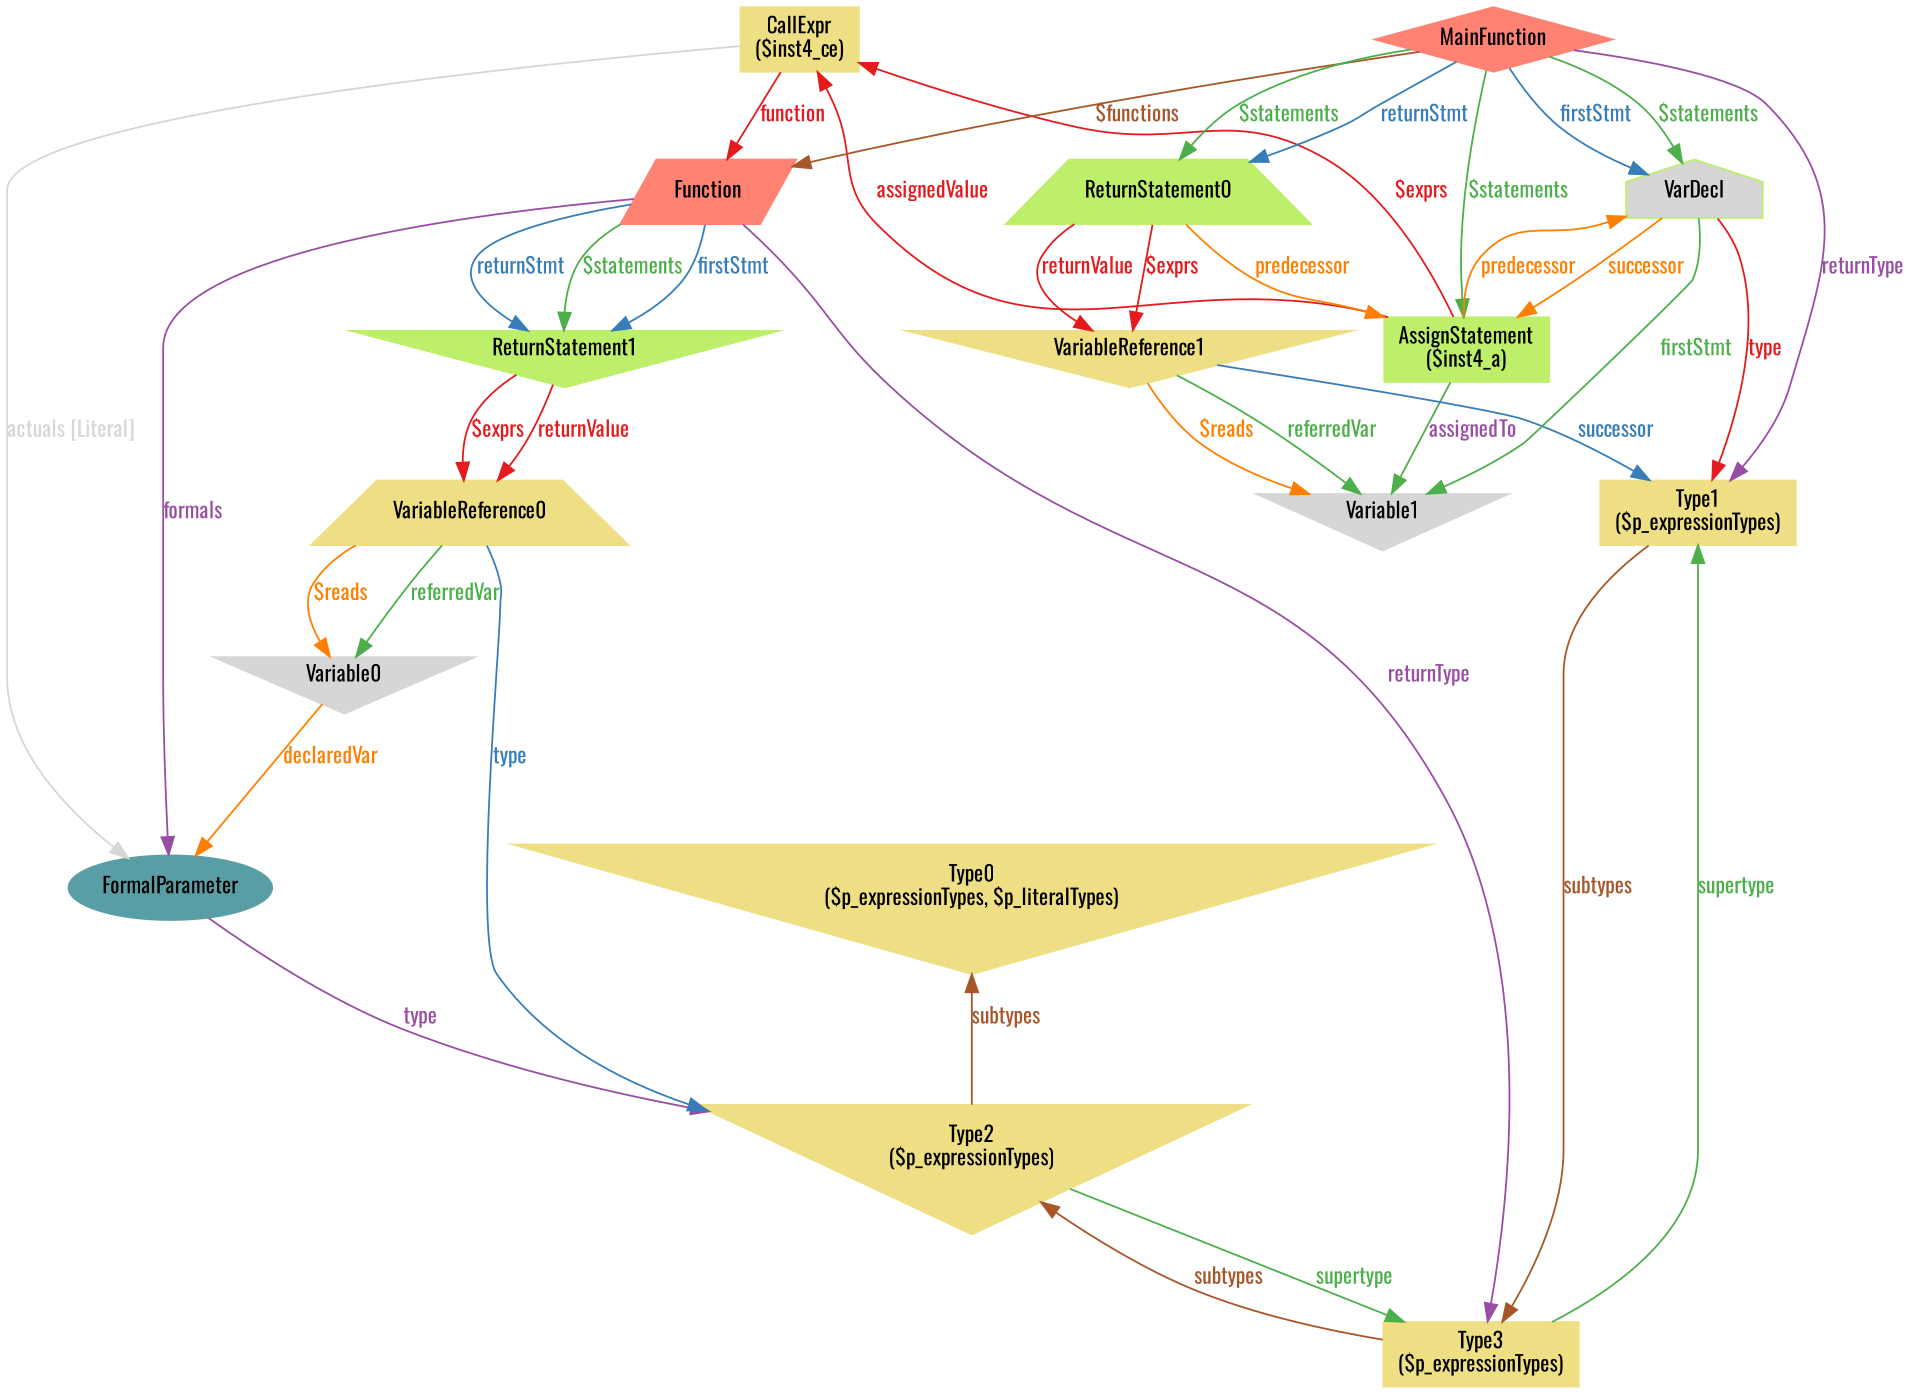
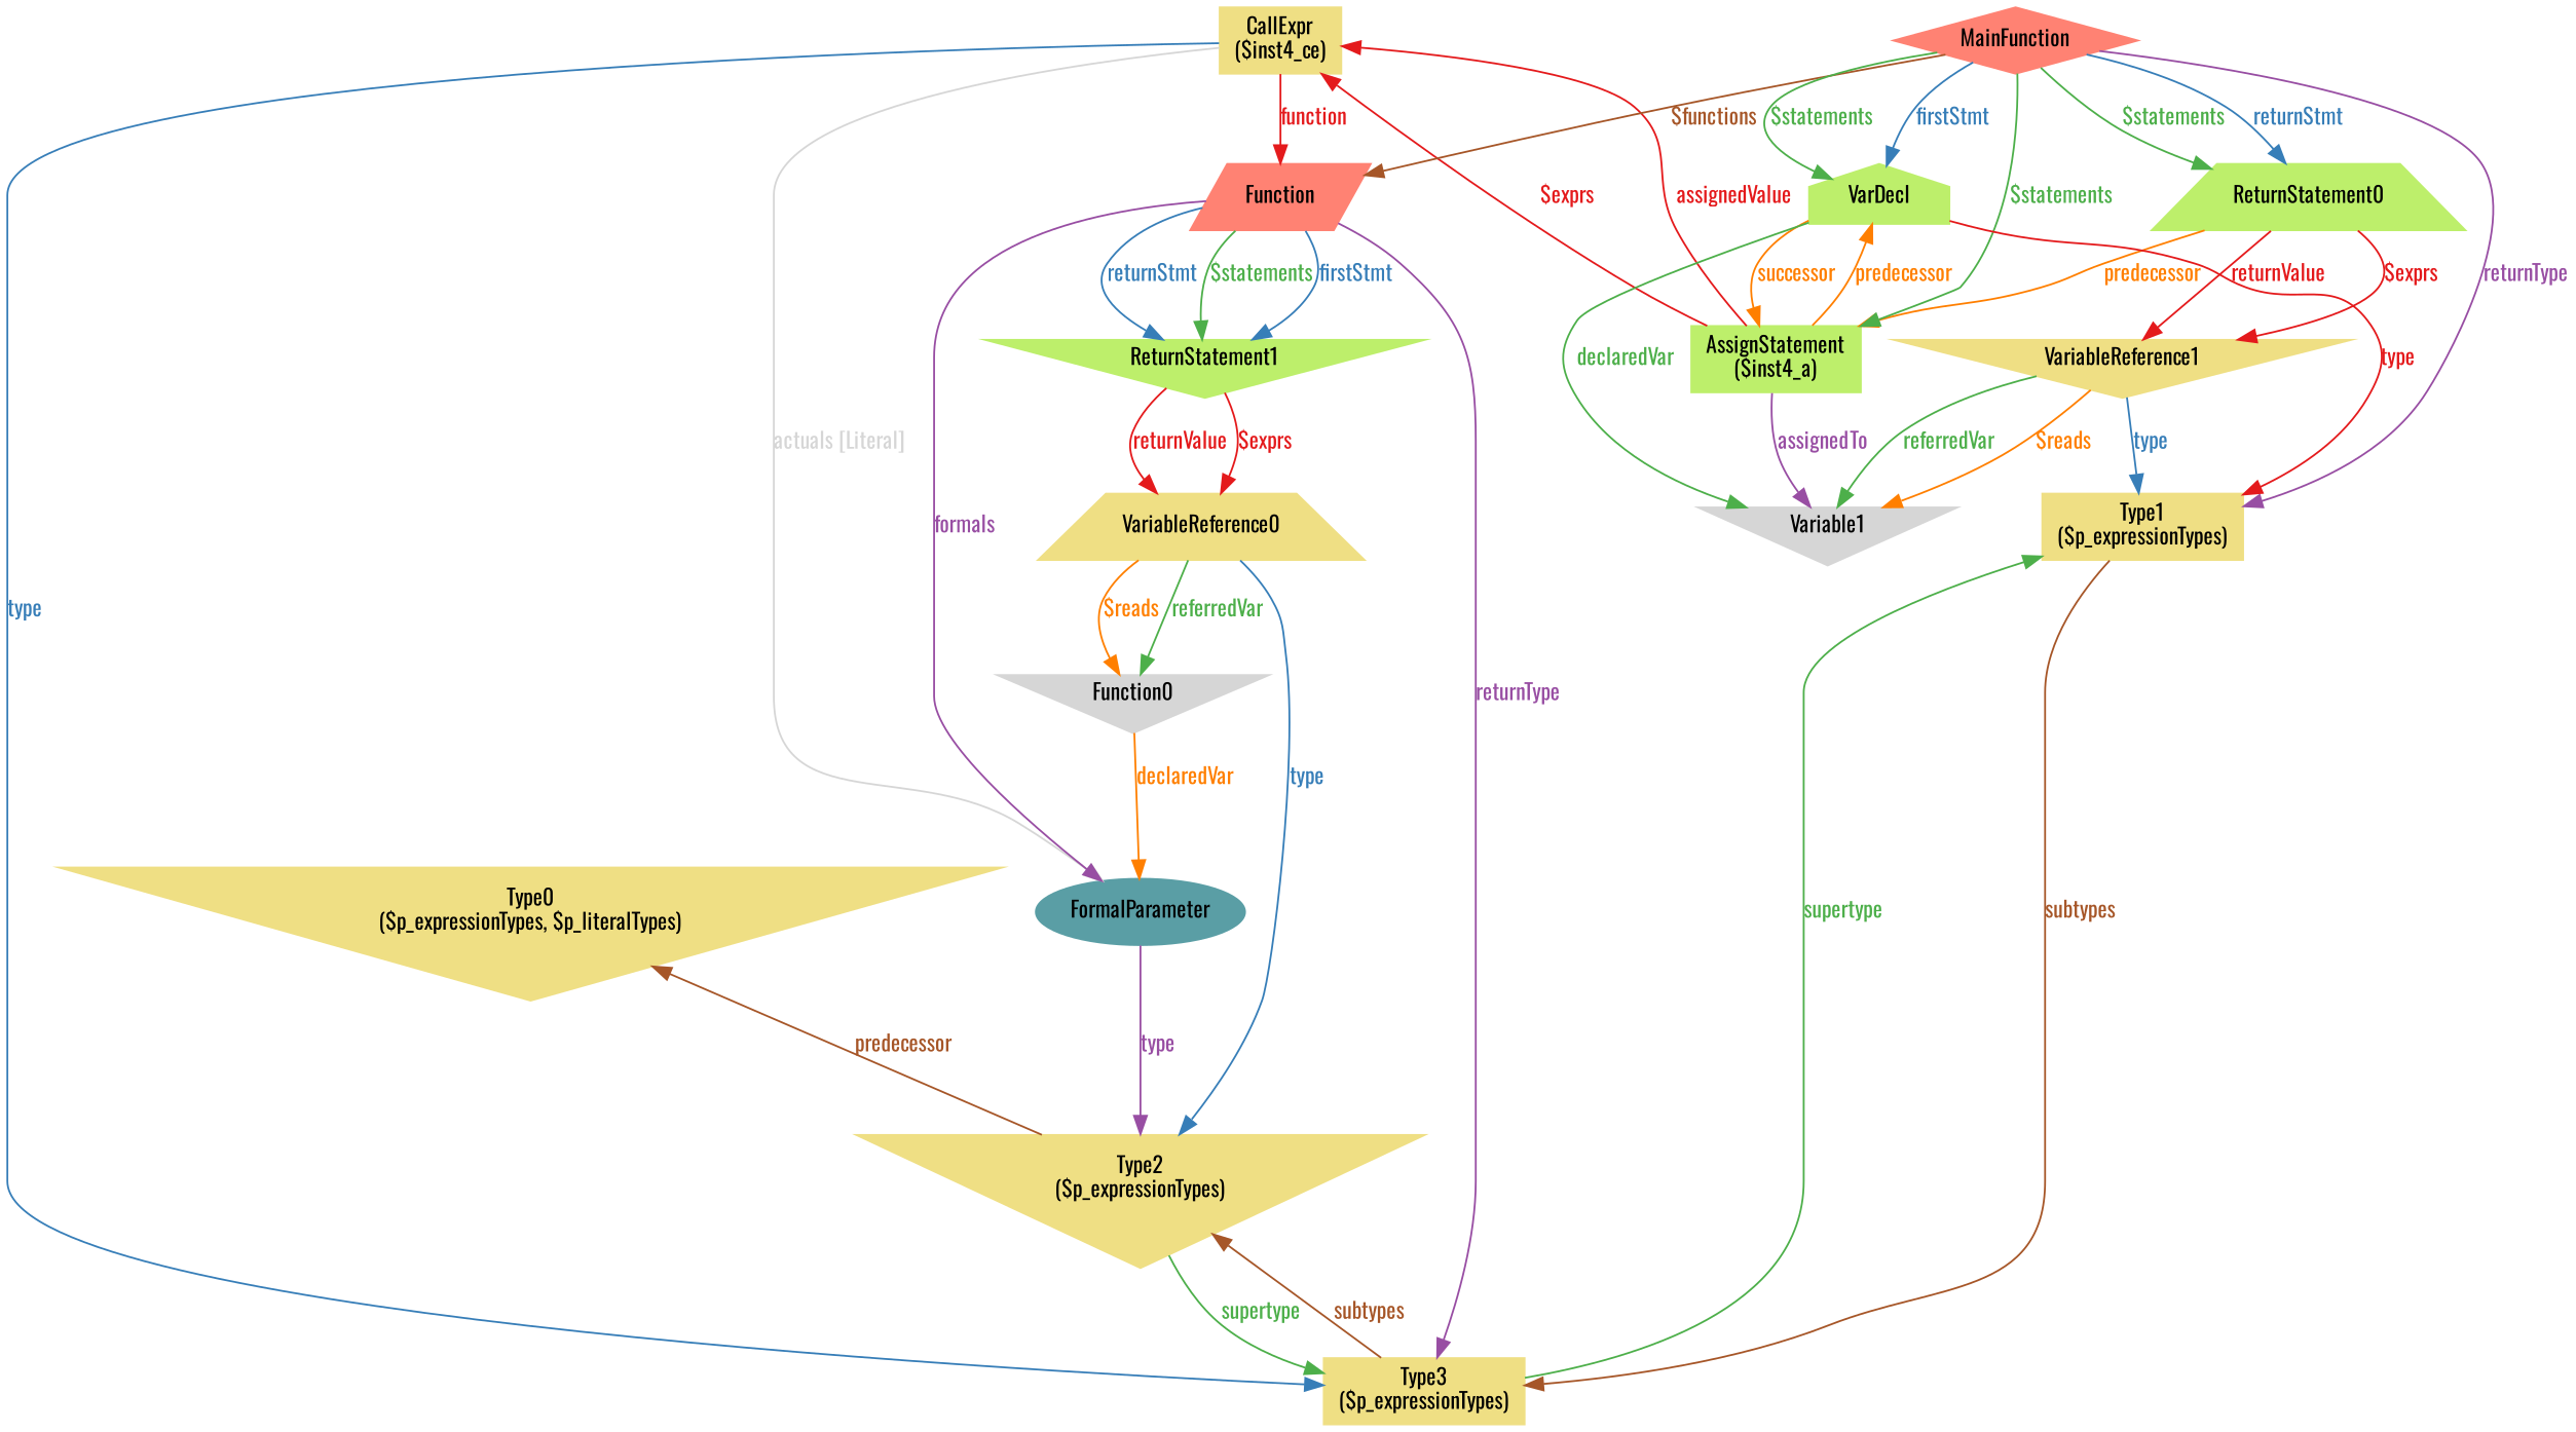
  digraph {
    fontname=Oswald
    fontsize=12
    rankdir=TB
    node [color="#efdf84" fontcolor="#000000" fontname=Oswald fontsize=12 shape=invtriangle style="filled, solid"]
    edge [color="#4daf4a" dir=forward fontcolor="#4daf4a" fontname=Oswald fontsize=12 style=solid uuid="<Function, ReturnStatement1>" weight=1]
    n1 [label="CallExpr\n($inst4_ce)" shape=box uuid=CallExpr]
    n2 [color="#bdef6b" label="AssignStatement\n($inst4_a)" shape=box uuid=AssignStatement]
    n3 [color="#ff8273" label=Function shape=parallelogram uuid=Function]
    n4 [color="#5a9ea5" label=FormalParameter shape=ellipse uuid=FormalParameter]
    n5 [label="Type3\n($p_expressionTypes)" shape=box uuid=Type3]
    n6 [color="#d6d6d6" label=Variable1 uuid=Variable1]
    n7 [color="#bdef6b" label=ReturnStatement1 uuid=ReturnStatement1]
    n8 [label="Type2\n($p_expressionTypes)" uuid=Type2]
    n9 [color="#bdef6b" label=ReturnStatement0 shape=trapezium uuid=ReturnStatement0]
    n10 [label=VariableReference1 uuid=VariableReference1]
    n11 [label="Type1\n($p_expressionTypes)" shape=box uuid=Type1]
    n12 [label=VariableReference0 shape=trapezium uuid=VariableReference0]
-   n13 [color="#d6d6d6" label=Variable0 uuid=Variable0]
+   n13 [color="#d6d6d6" label=Function0 uuid=Variable0]
    n14 [color="#ff8273" label=MainFunction shape=diamond uuid=MainFunction]
-   n15 [color="#bdef6b" label=VarDecl shape=house uuid=VarDecl fillcolor="#d6d6d6"]
+   n15 [color="#bdef6b" label=VarDecl shape=house uuid=VarDecl]
    n16 [label="Type0\n($p_expressionTypes, $p_literalTypes)" uuid=Type0]
    n1 -> n2 [color="#e41a1c" dir=back fontcolor="#e41a1c" label="$exprs" uuid="<AssignStatement, CallExpr>"]
    n1 -> n2 [color="#e41a1c" dir=back fontcolor="#e41a1c" label=assignedValue uuid="<AssignStatement, CallExpr>"]
    n1 -> n3 [color="#e41a1c" fontcolor="#e41a1c" label=function uuid="<CallExpr, Function>"]
    n1 -> n4 [color="#d6d6d6" fontcolor="#d6d6d6" label="actuals [Literal]" uuid="<CallExpr, Literal, FormalParameter>"]
-   n2 -> n6 [fontcolor="#984ea3" label=assignedTo uuid="<AssignStatement, Variable1>"]
+   n1 -> n5 [color="#377eb8" fontcolor="#377eb8" label=type uuid="<CallExpr, Type3>"]
+   n2 -> n6 [color="#984ea3" fontcolor="#984ea3" label=assignedTo uuid="<AssignStatement, Variable1>"]
    n3 -> n4 [color="#984ea3" fontcolor="#984ea3" label=formals uuid="<Function, FormalParameter>"]
    n3 -> n5 [color="#984ea3" fontcolor="#984ea3" label=returnType uuid="<Function, Type3>"]
    n3 -> n7 [label="$statements"]
    n3 -> n7 [color="#377eb8" fontcolor="#377eb8" label=firstStmt]
    n3 -> n7 [color="#377eb8" fontcolor="#377eb8" label=returnStmt]
    n4 -> n8 [color="#984ea3" fontcolor="#984ea3" label=type uuid="<FormalParameter, Type2>"]
    n7 -> n12 [color="#e41a1c" fontcolor="#e41a1c" label="$exprs" uuid="<ReturnStatement1, VariableReference0>"]
    n7 -> n12 [color="#e41a1c" fontcolor="#e41a1c" label=returnValue uuid="<ReturnStatement1, VariableReference0>"]
    n8 -> n5 [color="#a65628" dir=back fontcolor="#a65628" label=subtypes uuid="<Type3, Type2>"]
    n8 -> n5 [label=supertype uuid="<Type2, Type3>"]
    n9 -> n2 [color="#ff7f00" fontcolor="#ff7f00" label=predecessor uuid="<ReturnStatement0, AssignStatement>"]
    n9 -> n10 [color="#e41a1c" fontcolor="#e41a1c" label="$exprs" uuid="<ReturnStatement0, VariableReference1>"]
    n9 -> n10 [color="#e41a1c" fontcolor="#e41a1c" label=returnValue uuid="<ReturnStatement0, VariableReference1>"]
    n10 -> n6 [color="#ff7f00" fontcolor="#ff7f00" label="$reads" uuid="<VariableReference1, Variable1>"]
    n10 -> n6 [label=referredVar uuid="<VariableReference1, Variable1>"]
-   n10 -> n11 [color="#377eb8" fontcolor="#377eb8" label=successor uuid="<VariableReference1, Type1>"]
+   n10 -> n11 [color="#377eb8" fontcolor="#377eb8" label=type uuid="<VariableReference1, Type1>"]
    n11 -> n5 [color="#a65628" fontcolor="#a65628" label=subtypes uuid="<Type1, Type3>"]
    n11 -> n5 [dir=back label=supertype uuid="<Type3, Type1>"]
    n12 -> n8 [color="#377eb8" fontcolor="#377eb8" label=type uuid="<VariableReference0, Type2>"]
    n12 -> n13 [color="#ff7f00" fontcolor="#ff7f00" label="$reads" uuid="<VariableReference0, Variable0>"]
    n12 -> n13 [label=referredVar uuid="<VariableReference0, Variable0>"]
    n13 -> n4 [color="#ff7f00" fontcolor="#ff7f00" label=declaredVar uuid="<FormalParameter, Variable0>"]
    n14 -> n2 [label="$statements" uuid="<MainFunction, AssignStatement>"]
    n14 -> n3 [color="#a65628" fontcolor="#a65628" label="$functions" uuid="<MainFunction, Function>"]
    n14 -> n9 [label="$statements" uuid="<MainFunction, ReturnStatement0>"]
    n14 -> n9 [color="#377eb8" fontcolor="#377eb8" label=returnStmt uuid="<MainFunction, ReturnStatement0>"]
    n14 -> n11 [color="#984ea3" fontcolor="#984ea3" label=returnType uuid="<MainFunction, Type1>"]
    n14 -> n15 [label="$statements" uuid="<MainFunction, VarDecl>"]
    n14 -> n15 [color="#377eb8" fontcolor="#377eb8" label=firstStmt uuid="<MainFunction, VarDecl>"]
    n15 -> n2 [color="#ff7f00" dir=back fontcolor="#ff7f00" label=predecessor uuid="<AssignStatement, VarDecl>"]
    n15 -> n2 [color="#ff7f00" fontcolor="#ff7f00" label=successor uuid="<VarDecl, AssignStatement>"]
-   n15 -> n6 [label=firstStmt uuid="<VarDecl, Variable1>"]
+   n15 -> n6 [label=declaredVar uuid="<VarDecl, Variable1>"]
    n15 -> n11 [color="#e41a1c" fontcolor="#e41a1c" label=type uuid="<VarDecl, Type1>"]
-   n16 -> n8 [color="#a65628" dir=back fontcolor="#a65628" label=subtypes uuid="<Type2, Type0>"]
+   n16 -> n8 [color="#a65628" dir=back fontcolor="#a65628" label=predecessor uuid="<Type2, Type0>"]
  }
